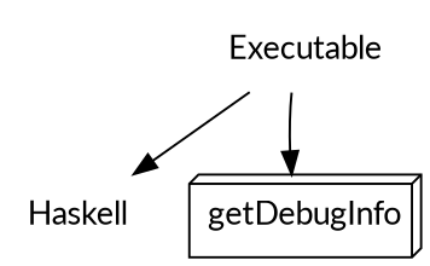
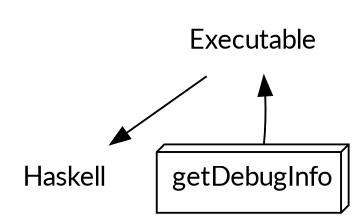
  digraph {
    fontname=Lato
    rankdir=TB
    node [fontname=Lato shape=plaintext]
    edge [fontname=Lato]
    Executable
    Haskell
    n3 [label=getDebugInfo shape=box3d]
    Executable -> Haskell
-   Executable -> n3
+   n3 -> Executable
  }
